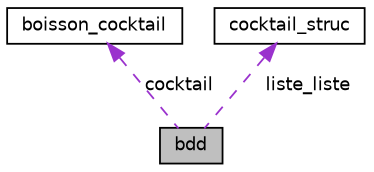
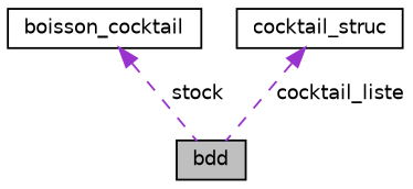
  digraph {
    node [color=black fillcolor=white fontname=Helvetica fontsize=10 shape=record style=filled]
    edge [color=darkorchid3 dir=back fontname=Helvetica fontsize=10 labelfontname=Helvetica labelfontsize=10 style=dashed]
    n1 [fillcolor=grey75 fontcolor=black height=0.2 label=bdd width=0.4]
    n2 [height=0.2 label=boisson_cocktail width=0.4]
    n3 [height=0.2 label=cocktail_struc width=0.4]
-   n2 -> n1 [label=" cocktail"]
-   n3 -> n1 [label=" liste_liste"]
+   n2 -> n1 [label=" stock"]
+   n3 -> n1 [label=" cocktail_liste"]
  }
